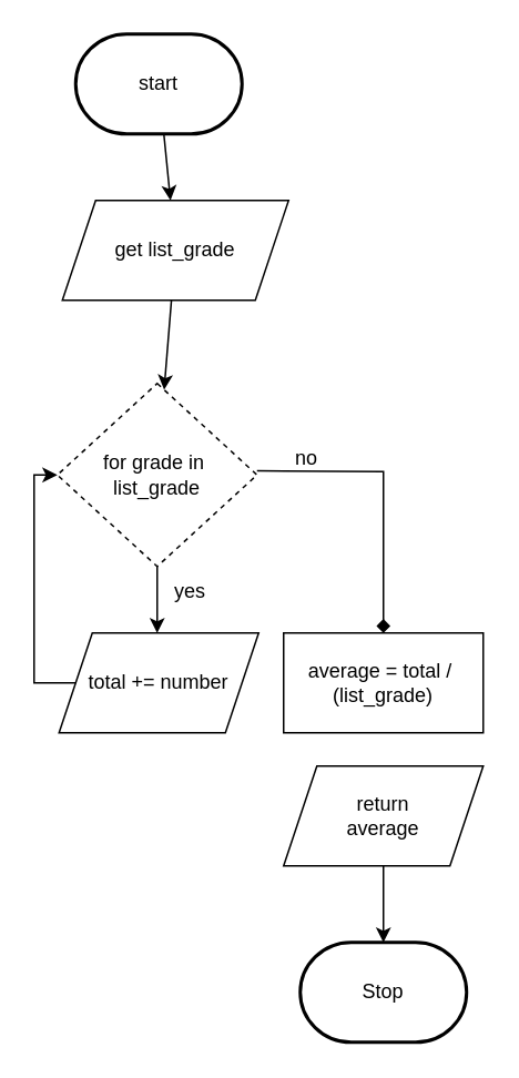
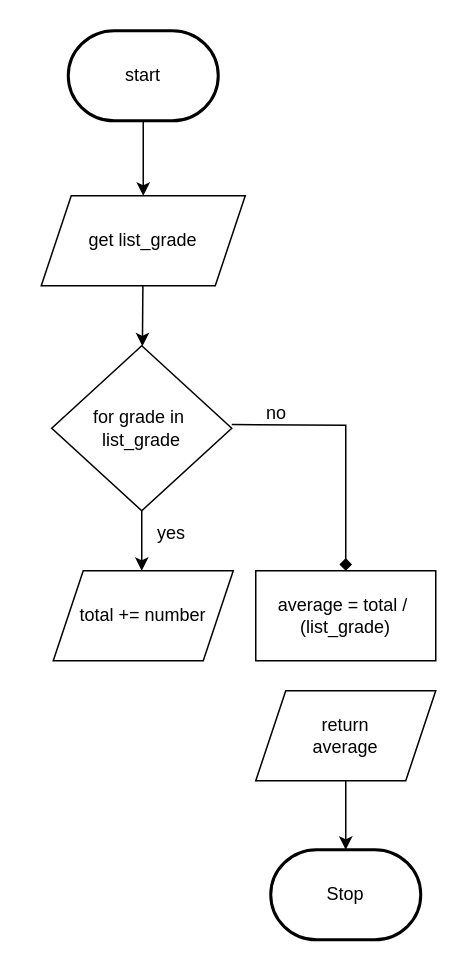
  <mxCell id="0" />
  <mxCell id="1" parent="0" />
  <mxCell id="2" value="" style="edgeStyle=none;html=1;" edge="1" parent="1" source="3" target="12"><mxGeometry relative="1" as="geometry" /></mxCell>
  <mxCell id="3" value="start" style="strokeWidth=2;html=1;shape=mxgraph.flowchart.terminator;whiteSpace=wrap;" vertex="1" parent="1"><mxGeometry x="45" y="20" width="100" height="60" as="geometry" /></mxCell>
  <mxCell id="4" value="Stop" style="strokeWidth=2;html=1;shape=mxgraph.flowchart.terminator;whiteSpace=wrap;rounded=1;" vertex="1" parent="1"><mxGeometry x="180" y="566" width="100" height="60" as="geometry" /></mxCell>
  <mxCell id="5" value="" style="edgeStyle=none;html=1;" edge="1" parent="1" source="6"><mxGeometry relative="1" as="geometry"><mxPoint x="94" y="380" as="targetPoint" /></mxGeometry></mxCell>
- <mxCell id="6" value="for grade in&amp;nbsp;&lt;br&gt;list_grade" style="rhombus;whiteSpace=wrap;html=1;dashed=1;" vertex="1" parent="1"><mxGeometry x="34" y="230" width="120" height="110" as="geometry" /></mxCell>
+ <mxCell id="6" value="for grade in&amp;nbsp;&lt;br&gt;list_grade" style="rhombus;whiteSpace=wrap;html=1;" vertex="1" parent="1"><mxGeometry x="34" y="230" width="120" height="110" as="geometry" /></mxCell>
  <mxCell id="7" value="yes" style="text;html=1;strokeColor=none;fillColor=none;align=center;verticalAlign=middle;whiteSpace=wrap;rounded=0;" vertex="1" parent="1"><mxGeometry x="84" y="340" width="60" height="30" as="geometry" /></mxCell>
  <mxCell id="8" style="edgeStyle=none;rounded=0;html=1;exitX=0;exitY=0.75;exitDx=0;exitDy=0;entryX=0.5;entryY=0;entryDx=0;entryDy=0;endArrow=diamond;" edge="1" parent="1" source="9" target="16"><mxGeometry relative="1" as="geometry"><Array as="points"><mxPoint x="230" y="283" /></Array></mxGeometry></mxCell>
  <mxCell id="9" value="no" style="text;html=1;strokeColor=none;fillColor=none;align=center;verticalAlign=middle;whiteSpace=wrap;rounded=0;" vertex="1" parent="1"><mxGeometry x="154" y="260" width="60" height="30" as="geometry" /></mxCell>
  <mxCell id="10" value="total += number" style="shape=parallelogram;perimeter=parallelogramPerimeter;whiteSpace=wrap;html=1;fixedSize=1;" vertex="1" parent="1"><mxGeometry x="35" y="380" width="120" height="60" as="geometry" /></mxCell>
  <mxCell id="11" value="" style="edgeStyle=none;html=1;" edge="1" parent="1" source="12" target="6"><mxGeometry relative="1" as="geometry" /></mxCell>
- <mxCell id="12" value="get list_grade" style="shape=parallelogram;perimeter=parallelogramPerimeter;whiteSpace=wrap;html=1;fixedSize=1;" vertex="1" parent="1"><mxGeometry x="37" y="120" width="136" height="60" as="geometry" /></mxCell>
- <mxCell id="13" style="edgeStyle=none;rounded=0;html=1;exitX=0;exitY=0.5;exitDx=0;exitDy=0;entryX=0;entryY=0.5;entryDx=0;entryDy=0;" edge="1" parent="1" source="10" target="6"><mxGeometry relative="1" as="geometry"><Array as="points"><mxPoint x="20" y="410" /><mxPoint x="20" y="285" /></Array><mxPoint x="34" y="435" as="sourcePoint" /></mxGeometry></mxCell>
+ <mxCell id="12" value="get list_grade" style="shape=parallelogram;perimeter=parallelogramPerimeter;whiteSpace=wrap;html=1;fixedSize=1;" vertex="1" parent="1"><mxGeometry x="27" y="130" width="136" height="60" as="geometry" /></mxCell>
  <mxCell id="14" style="edgeStyle=none;rounded=0;html=1;entryX=0.5;entryY=0;entryDx=0;entryDy=0;entryPerimeter=0;endArrow=classic;endFill=1;" edge="1" parent="1" source="15" target="4"><mxGeometry relative="1" as="geometry"><Array as="points" /></mxGeometry></mxCell>
  <mxCell id="15" value="return&lt;br&gt;average" style="shape=parallelogram;perimeter=parallelogramPerimeter;whiteSpace=wrap;html=1;fixedSize=1;" vertex="1" parent="1"><mxGeometry x="170" y="460" width="120" height="60" as="geometry" /></mxCell>
  <mxCell id="16" value="average = total /&amp;nbsp; (list_grade)" style="rounded=0;whiteSpace=wrap;html=1;" vertex="1" parent="1"><mxGeometry x="170" y="380" width="120" height="60" as="geometry" /></mxCell>
